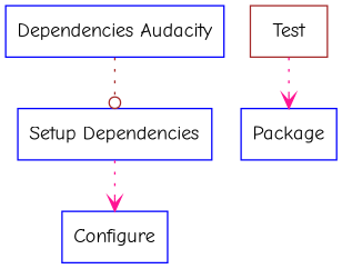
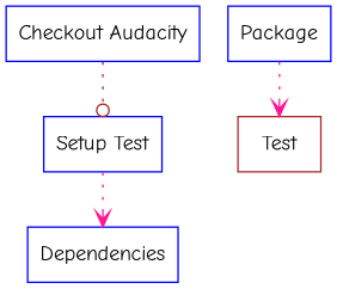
  digraph {
    fontname="Comic Neue"
    node [color=blue fontname="Comic Neue" shape=rect]
    edge [arrowhead=vee color=deeppink fontname="Comic Neue" style=dotted]
-   "Checkout Audacity" [label="Dependencies Audacity"]
-   "Setup Dependencies"
-   Configure
+   "Checkout Audacity"
+   "Setup Dependencies" [label="Setup Test"]
+   Configure [label=Dependencies]
    Test [color=brown]
    Package
    "Checkout Audacity" -> "Setup Dependencies" [arrowhead=odot color=brown]
    "Setup Dependencies" -> Configure
-   Test -> Package
+   Package -> Test
  }
